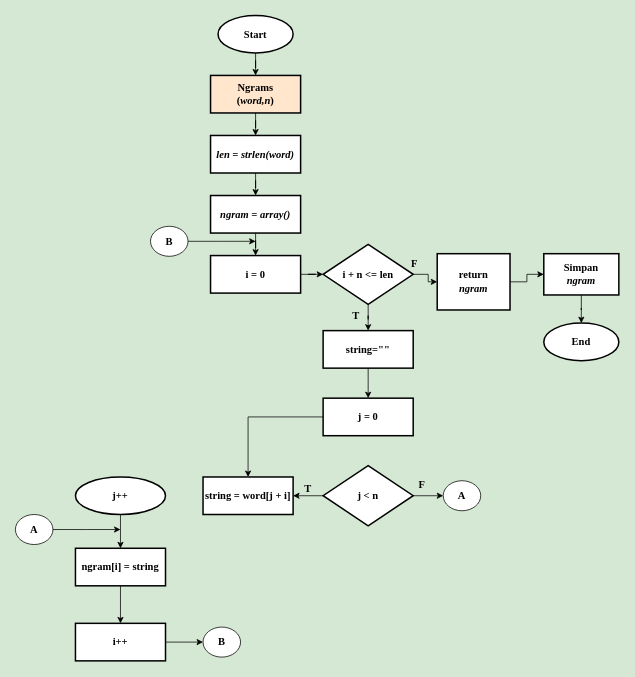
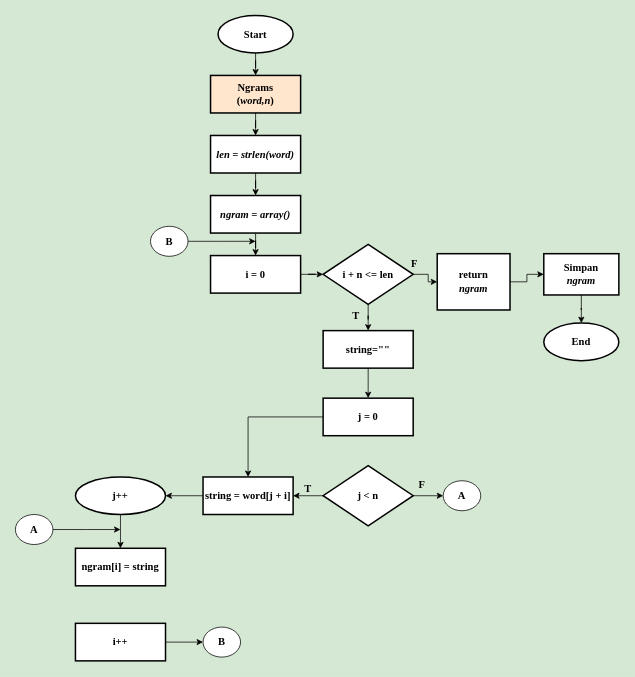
  <mxCell id="0" />
  <mxCell id="1" parent="0" />
  <mxCell id="2" value="" style="edgeStyle=orthogonalEdgeStyle;rounded=0;orthogonalLoop=1;jettySize=auto;html=1;fontSize=14;" parent="1" source="3" target="5" edge="1"><mxGeometry relative="1" as="geometry" /></mxCell>
  <mxCell id="3" value="&lt;font face=&quot;Times New Roman&quot; style=&quot;font-size: 14px;&quot;&gt;&lt;b style=&quot;font-size: 14px;&quot;&gt;Start&lt;/b&gt;&lt;/font&gt;" style="strokeWidth=2;html=1;shape=mxgraph.flowchart.start_1;whiteSpace=wrap;fontSize=14;" parent="1" vertex="1"><mxGeometry x="290" y="20" width="100" height="50" as="geometry" /></mxCell>
  <mxCell id="4" value="" style="edgeStyle=orthogonalEdgeStyle;rounded=0;orthogonalLoop=1;jettySize=auto;html=1;fontSize=14;" parent="1" source="5" target="7" edge="1"><mxGeometry relative="1" as="geometry" /></mxCell>
  <mxCell id="5" value="&lt;font face=&quot;Times New Roman&quot; style=&quot;font-size: 14px;&quot;&gt;&lt;b style=&quot;font-size: 14px;&quot;&gt;Ngrams&lt;br style=&quot;font-size: 14px;&quot;&gt;(&lt;i style=&quot;font-size: 14px;&quot;&gt;word,n&lt;/i&gt;)&lt;/b&gt;&lt;br style=&quot;font-size: 14px;&quot;&gt;&lt;/font&gt;" style="whiteSpace=wrap;html=1;strokeWidth=2;fontSize=14;fillColor=#ffe6cc;" parent="1" vertex="1"><mxGeometry x="280" y="100" width="120" height="50" as="geometry" /></mxCell>
  <mxCell id="6" value="" style="edgeStyle=orthogonalEdgeStyle;rounded=0;orthogonalLoop=1;jettySize=auto;html=1;fontSize=14;" parent="1" source="7" target="9" edge="1"><mxGeometry relative="1" as="geometry" /></mxCell>
  <mxCell id="7" value="&lt;font face=&quot;Times New Roman&quot; style=&quot;font-size: 14px;&quot;&gt;&lt;i style=&quot;font-size: 14px;&quot;&gt;&lt;b style=&quot;font-size: 14px;&quot;&gt;len = strlen(word)&lt;/b&gt;&lt;/i&gt;&lt;br style=&quot;font-size: 14px;&quot;&gt;&lt;/font&gt;" style="whiteSpace=wrap;html=1;strokeWidth=2;fontSize=14;" parent="1" vertex="1"><mxGeometry x="280" y="180" width="120" height="50" as="geometry" /></mxCell>
  <mxCell id="8" value="" style="edgeStyle=orthogonalEdgeStyle;rounded=0;orthogonalLoop=1;jettySize=auto;html=1;fontSize=14;" parent="1" source="9" target="11" edge="1"><mxGeometry relative="1" as="geometry" /></mxCell>
  <mxCell id="9" value="&lt;font face=&quot;Times New Roman&quot; style=&quot;font-size: 14px;&quot;&gt;&lt;i style=&quot;font-size: 14px;&quot;&gt;&lt;b style=&quot;font-size: 14px;&quot;&gt;ngram = array()&lt;/b&gt;&lt;/i&gt;&lt;br style=&quot;font-size: 14px;&quot;&gt;&lt;/font&gt;" style="whiteSpace=wrap;html=1;strokeWidth=2;fontSize=14;" parent="1" vertex="1"><mxGeometry x="280" y="260" width="120" height="50" as="geometry" /></mxCell>
  <mxCell id="10" value="" style="edgeStyle=orthogonalEdgeStyle;rounded=0;orthogonalLoop=1;jettySize=auto;html=1;fontSize=14;" parent="1" source="11" target="14" edge="1"><mxGeometry relative="1" as="geometry" /></mxCell>
  <mxCell id="11" value="&lt;font face=&quot;Times New Roman&quot; style=&quot;font-size: 14px;&quot;&gt;&lt;b style=&quot;font-size: 14px;&quot;&gt;i = 0&lt;/b&gt;&lt;br style=&quot;font-size: 14px;&quot;&gt;&lt;/font&gt;" style="whiteSpace=wrap;html=1;strokeWidth=2;fontSize=14;" parent="1" vertex="1"><mxGeometry x="280" y="340" width="120" height="50" as="geometry" /></mxCell>
  <mxCell id="12" value="" style="edgeStyle=orthogonalEdgeStyle;rounded=0;orthogonalLoop=1;jettySize=auto;html=1;fontSize=14;" parent="1" source="14" target="16" edge="1"><mxGeometry relative="1" as="geometry" /></mxCell>
  <mxCell id="13" value="" style="edgeStyle=orthogonalEdgeStyle;rounded=0;orthogonalLoop=1;jettySize=auto;html=1;fontSize=14;" parent="1" source="14" target="18" edge="1"><mxGeometry relative="1" as="geometry" /></mxCell>
  <mxCell id="14" value="&lt;span style=&quot;font-size: 14px;&quot;&gt;&lt;b style=&quot;font-size: 14px;&quot;&gt;&lt;font face=&quot;Times New Roman&quot; style=&quot;font-size: 14px;&quot;&gt;i + n &amp;lt;= len&lt;/font&gt;&lt;/b&gt;&lt;/span&gt;" style="rhombus;whiteSpace=wrap;html=1;strokeWidth=2;fontSize=14;" parent="1" vertex="1"><mxGeometry x="430" y="325" width="120" height="80" as="geometry" /></mxCell>
  <mxCell id="15" value="" style="edgeStyle=orthogonalEdgeStyle;rounded=0;orthogonalLoop=1;jettySize=auto;html=1;fontSize=14;" parent="1" source="16" target="44" edge="1"><mxGeometry relative="1" as="geometry" /></mxCell>
  <mxCell id="16" value="&lt;b style=&quot;font-size: 14px;&quot;&gt;&lt;font face=&quot;Times New Roman&quot; style=&quot;font-size: 14px;&quot;&gt;return &lt;br style=&quot;font-size: 14px;&quot;&gt;&lt;i style=&quot;font-size: 14px;&quot;&gt;ngram&lt;/i&gt;&lt;/font&gt;&lt;/b&gt;" style="whiteSpace=wrap;html=1;strokeWidth=2;fontSize=14;" parent="1" vertex="1"><mxGeometry x="582" y="337.5" width="97" height="75" as="geometry" /></mxCell>
  <mxCell id="17" value="" style="edgeStyle=orthogonalEdgeStyle;rounded=0;orthogonalLoop=1;jettySize=auto;html=1;fontSize=14;" parent="1" source="18" target="22" edge="1"><mxGeometry relative="1" as="geometry" /></mxCell>
  <mxCell id="18" value="&lt;b style=&quot;font-size: 14px;&quot;&gt;&lt;font face=&quot;Times New Roman&quot; style=&quot;font-size: 14px;&quot;&gt;string=&quot;&quot;&lt;/font&gt;&lt;/b&gt;" style="whiteSpace=wrap;html=1;strokeWidth=2;fontSize=14;" parent="1" vertex="1"><mxGeometry x="430" y="440" width="120" height="50" as="geometry" /></mxCell>
  <mxCell id="19" value="&lt;font face=&quot;Times New Roman&quot; style=&quot;font-size: 14px;&quot;&gt;&lt;b style=&quot;font-size: 14px;&quot;&gt;End&lt;/b&gt;&lt;/font&gt;" style="strokeWidth=2;html=1;shape=mxgraph.flowchart.start_1;whiteSpace=wrap;fontSize=14;" parent="1" vertex="1"><mxGeometry x="724" y="430" width="100" height="50" as="geometry" /></mxCell>
  <mxCell id="20" value="&lt;b style=&quot;font-size: 14px;&quot;&gt;&lt;font face=&quot;Times New Roman&quot; style=&quot;font-size: 14px;&quot;&gt;A&lt;/font&gt;&lt;/b&gt;" style="ellipse;whiteSpace=wrap;html=1;fontSize=14;" parent="1" vertex="1"><mxGeometry x="590" y="640" width="50" height="40" as="geometry" /></mxCell>
  <mxCell id="21" value="" style="edgeStyle=orthogonalEdgeStyle;rounded=0;orthogonalLoop=1;jettySize=auto;html=1;fontSize=14;" parent="1" source="22" target="27" edge="1"><mxGeometry relative="1" as="geometry" /></mxCell>
  <mxCell id="22" value="&lt;b style=&quot;font-size: 14px;&quot;&gt;&lt;font face=&quot;Times New Roman&quot; style=&quot;font-size: 14px;&quot;&gt;j = 0&lt;/font&gt;&lt;/b&gt;" style="whiteSpace=wrap;html=1;strokeWidth=2;fontSize=14;" parent="1" vertex="1"><mxGeometry x="430" y="530" width="120" height="50" as="geometry" /></mxCell>
  <mxCell id="23" value="" style="edgeStyle=orthogonalEdgeStyle;rounded=0;orthogonalLoop=1;jettySize=auto;html=1;fontSize=14;" parent="1" source="25" target="27" edge="1"><mxGeometry relative="1" as="geometry" /></mxCell>
  <mxCell id="24" value="" style="edgeStyle=orthogonalEdgeStyle;rounded=0;orthogonalLoop=1;jettySize=auto;html=1;fontSize=14;" parent="1" source="25" target="20" edge="1"><mxGeometry relative="1" as="geometry" /></mxCell>
  <mxCell id="25" value="&lt;font face=&quot;Times New Roman&quot; style=&quot;font-size: 14px;&quot;&gt;&lt;span style=&quot;font-size: 14px;&quot;&gt;&lt;b style=&quot;font-size: 14px;&quot;&gt;j &amp;lt; n&lt;/b&gt;&lt;/span&gt;&lt;/font&gt;" style="rhombus;whiteSpace=wrap;html=1;strokeWidth=2;fontSize=14;" parent="1" vertex="1"><mxGeometry x="430" y="620" width="120" height="80" as="geometry" /></mxCell>
+ <mxCell id="26" value="" style="edgeStyle=orthogonalEdgeStyle;rounded=0;orthogonalLoop=1;jettySize=auto;html=1;fontSize=14;" parent="1" source="27" target="29" edge="1"><mxGeometry relative="1" as="geometry" /></mxCell>
  <mxCell id="27" value="&lt;font face=&quot;Times New Roman&quot; style=&quot;font-size: 14px;&quot;&gt;&lt;span style=&quot;font-size: 14px;&quot;&gt;&lt;b style=&quot;font-size: 14px;&quot;&gt;string = word[j + i]&lt;/b&gt;&lt;/span&gt;&lt;/font&gt;" style="whiteSpace=wrap;html=1;strokeWidth=2;fontSize=14;" parent="1" vertex="1"><mxGeometry x="270" y="635" width="120" height="50" as="geometry" /></mxCell>
  <mxCell id="28" value="" style="edgeStyle=orthogonalEdgeStyle;rounded=0;orthogonalLoop=1;jettySize=auto;html=1;fontSize=14;" parent="1" source="29" target="31" edge="1"><mxGeometry relative="1" as="geometry" /></mxCell>
  <mxCell id="29" value="&lt;font face=&quot;Times New Roman&quot; style=&quot;font-size: 14px;&quot;&gt;&lt;span style=&quot;font-size: 14px;&quot;&gt;&lt;b style=&quot;font-size: 14px;&quot;&gt;j++&lt;/b&gt;&lt;/span&gt;&lt;/font&gt;" style="ellipse;whiteSpace=wrap;html=1;strokeWidth=2;fontSize=14;" parent="1" vertex="1"><mxGeometry x="100" y="635" width="120" height="50" as="geometry" /></mxCell>
- <mxCell id="30" value="" style="edgeStyle=orthogonalEdgeStyle;rounded=0;orthogonalLoop=1;jettySize=auto;html=1;fontSize=14;" parent="1" source="31" target="36" edge="1"><mxGeometry relative="1" as="geometry" /></mxCell>
  <mxCell id="31" value="&lt;font face=&quot;Times New Roman&quot; style=&quot;font-size: 14px;&quot;&gt;&lt;span style=&quot;font-size: 14px;&quot;&gt;&lt;b style=&quot;font-size: 14px;&quot;&gt;ngram[i] = string&lt;/b&gt;&lt;/span&gt;&lt;/font&gt;" style="whiteSpace=wrap;html=1;strokeWidth=2;fontSize=14;" parent="1" vertex="1"><mxGeometry x="100" y="730" width="120" height="50" as="geometry" /></mxCell>
  <mxCell id="32" value="&lt;b style=&quot;font-size: 14px;&quot;&gt;&lt;font face=&quot;Times New Roman&quot; style=&quot;font-size: 14px;&quot;&gt;F&lt;/font&gt;&lt;/b&gt;" style="text;html=1;strokeColor=none;fillColor=none;align=center;verticalAlign=middle;whiteSpace=wrap;rounded=0;fontSize=14;" parent="1" vertex="1"><mxGeometry x="532" y="341" width="40" height="20" as="geometry" /></mxCell>
  <mxCell id="33" value="&lt;b style=&quot;font-size: 14px;&quot;&gt;&lt;font face=&quot;Times New Roman&quot; style=&quot;font-size: 14px;&quot;&gt;T&lt;/font&gt;&lt;/b&gt;" style="text;html=1;strokeColor=none;fillColor=none;align=center;verticalAlign=middle;whiteSpace=wrap;rounded=0;fontSize=14;" parent="1" vertex="1"><mxGeometry x="454" y="410" width="40" height="20" as="geometry" /></mxCell>
  <mxCell id="34" value="&lt;b style=&quot;font-size: 14px;&quot;&gt;&lt;font face=&quot;Times New Roman&quot; style=&quot;font-size: 14px;&quot;&gt;T&lt;/font&gt;&lt;/b&gt;" style="text;html=1;strokeColor=none;fillColor=none;align=center;verticalAlign=middle;whiteSpace=wrap;rounded=0;fontSize=14;" parent="1" vertex="1"><mxGeometry x="390" y="640" width="40" height="20" as="geometry" /></mxCell>
  <mxCell id="35" value="" style="edgeStyle=orthogonalEdgeStyle;rounded=0;orthogonalLoop=1;jettySize=auto;html=1;fontSize=14;" parent="1" source="36" target="37" edge="1"><mxGeometry relative="1" as="geometry" /></mxCell>
  <mxCell id="36" value="&lt;font face=&quot;Times New Roman&quot; style=&quot;font-size: 14px;&quot;&gt;&lt;span style=&quot;font-size: 14px;&quot;&gt;&lt;b style=&quot;font-size: 14px;&quot;&gt;i++&lt;/b&gt;&lt;/span&gt;&lt;/font&gt;" style="whiteSpace=wrap;html=1;strokeWidth=2;fontSize=14;" parent="1" vertex="1"><mxGeometry x="100" y="830" width="120" height="50" as="geometry" /></mxCell>
  <mxCell id="37" value="&lt;b style=&quot;font-size: 14px;&quot;&gt;&lt;font face=&quot;Times New Roman&quot; style=&quot;font-size: 14px;&quot;&gt;B&lt;/font&gt;&lt;/b&gt;" style="ellipse;whiteSpace=wrap;html=1;fontSize=14;" parent="1" vertex="1"><mxGeometry x="270" y="835" width="50" height="40" as="geometry" /></mxCell>
  <mxCell id="38" value="" style="edgeStyle=orthogonalEdgeStyle;rounded=0;orthogonalLoop=1;jettySize=auto;html=1;fontSize=14;" parent="1" source="39" edge="1"><mxGeometry relative="1" as="geometry"><mxPoint x="340" y="321" as="targetPoint" /></mxGeometry></mxCell>
  <mxCell id="39" value="&lt;b style=&quot;font-size: 14px;&quot;&gt;&lt;font face=&quot;Times New Roman&quot; style=&quot;font-size: 14px;&quot;&gt;B&lt;/font&gt;&lt;/b&gt;" style="ellipse;whiteSpace=wrap;html=1;fontSize=14;" parent="1" vertex="1"><mxGeometry x="200" y="301" width="50" height="40" as="geometry" /></mxCell>
  <mxCell id="40" value="&lt;b style=&quot;font-size: 14px;&quot;&gt;&lt;font face=&quot;Times New Roman&quot; style=&quot;font-size: 14px;&quot;&gt;F&lt;/font&gt;&lt;/b&gt;" style="text;html=1;strokeColor=none;fillColor=none;align=center;verticalAlign=middle;whiteSpace=wrap;rounded=0;fontSize=14;" parent="1" vertex="1"><mxGeometry x="542" y="635" width="40" height="20" as="geometry" /></mxCell>
  <mxCell id="41" value="" style="edgeStyle=orthogonalEdgeStyle;rounded=0;orthogonalLoop=1;jettySize=auto;html=1;fontSize=14;" parent="1" source="42" edge="1"><mxGeometry relative="1" as="geometry"><mxPoint x="160" y="705" as="targetPoint" /></mxGeometry></mxCell>
  <mxCell id="42" value="&lt;b style=&quot;font-size: 14px;&quot;&gt;&lt;font face=&quot;Times New Roman&quot; style=&quot;font-size: 14px;&quot;&gt;A&lt;/font&gt;&lt;/b&gt;" style="ellipse;whiteSpace=wrap;html=1;fontSize=14;" parent="1" vertex="1"><mxGeometry x="20" y="685" width="50" height="40" as="geometry" /></mxCell>
  <mxCell id="43" value="" style="edgeStyle=orthogonalEdgeStyle;rounded=0;orthogonalLoop=1;jettySize=auto;html=1;fontSize=14;" parent="1" source="44" target="19" edge="1"><mxGeometry relative="1" as="geometry" /></mxCell>
  <mxCell id="44" value="&lt;font face=&quot;Times New Roman&quot; style=&quot;font-size: 14px;&quot;&gt;&lt;b style=&quot;font-size: 14px;&quot;&gt;Simpan &lt;br style=&quot;font-size: 14px;&quot;&gt;&lt;i style=&quot;font-size: 14px;&quot;&gt;ngram&lt;/i&gt;&lt;/b&gt;&lt;/font&gt;" style="whiteSpace=wrap;html=1;strokeWidth=2;fontSize=14;" parent="1" vertex="1"><mxGeometry x="724" y="337.5" width="100" height="55" as="geometry" /></mxCell>
